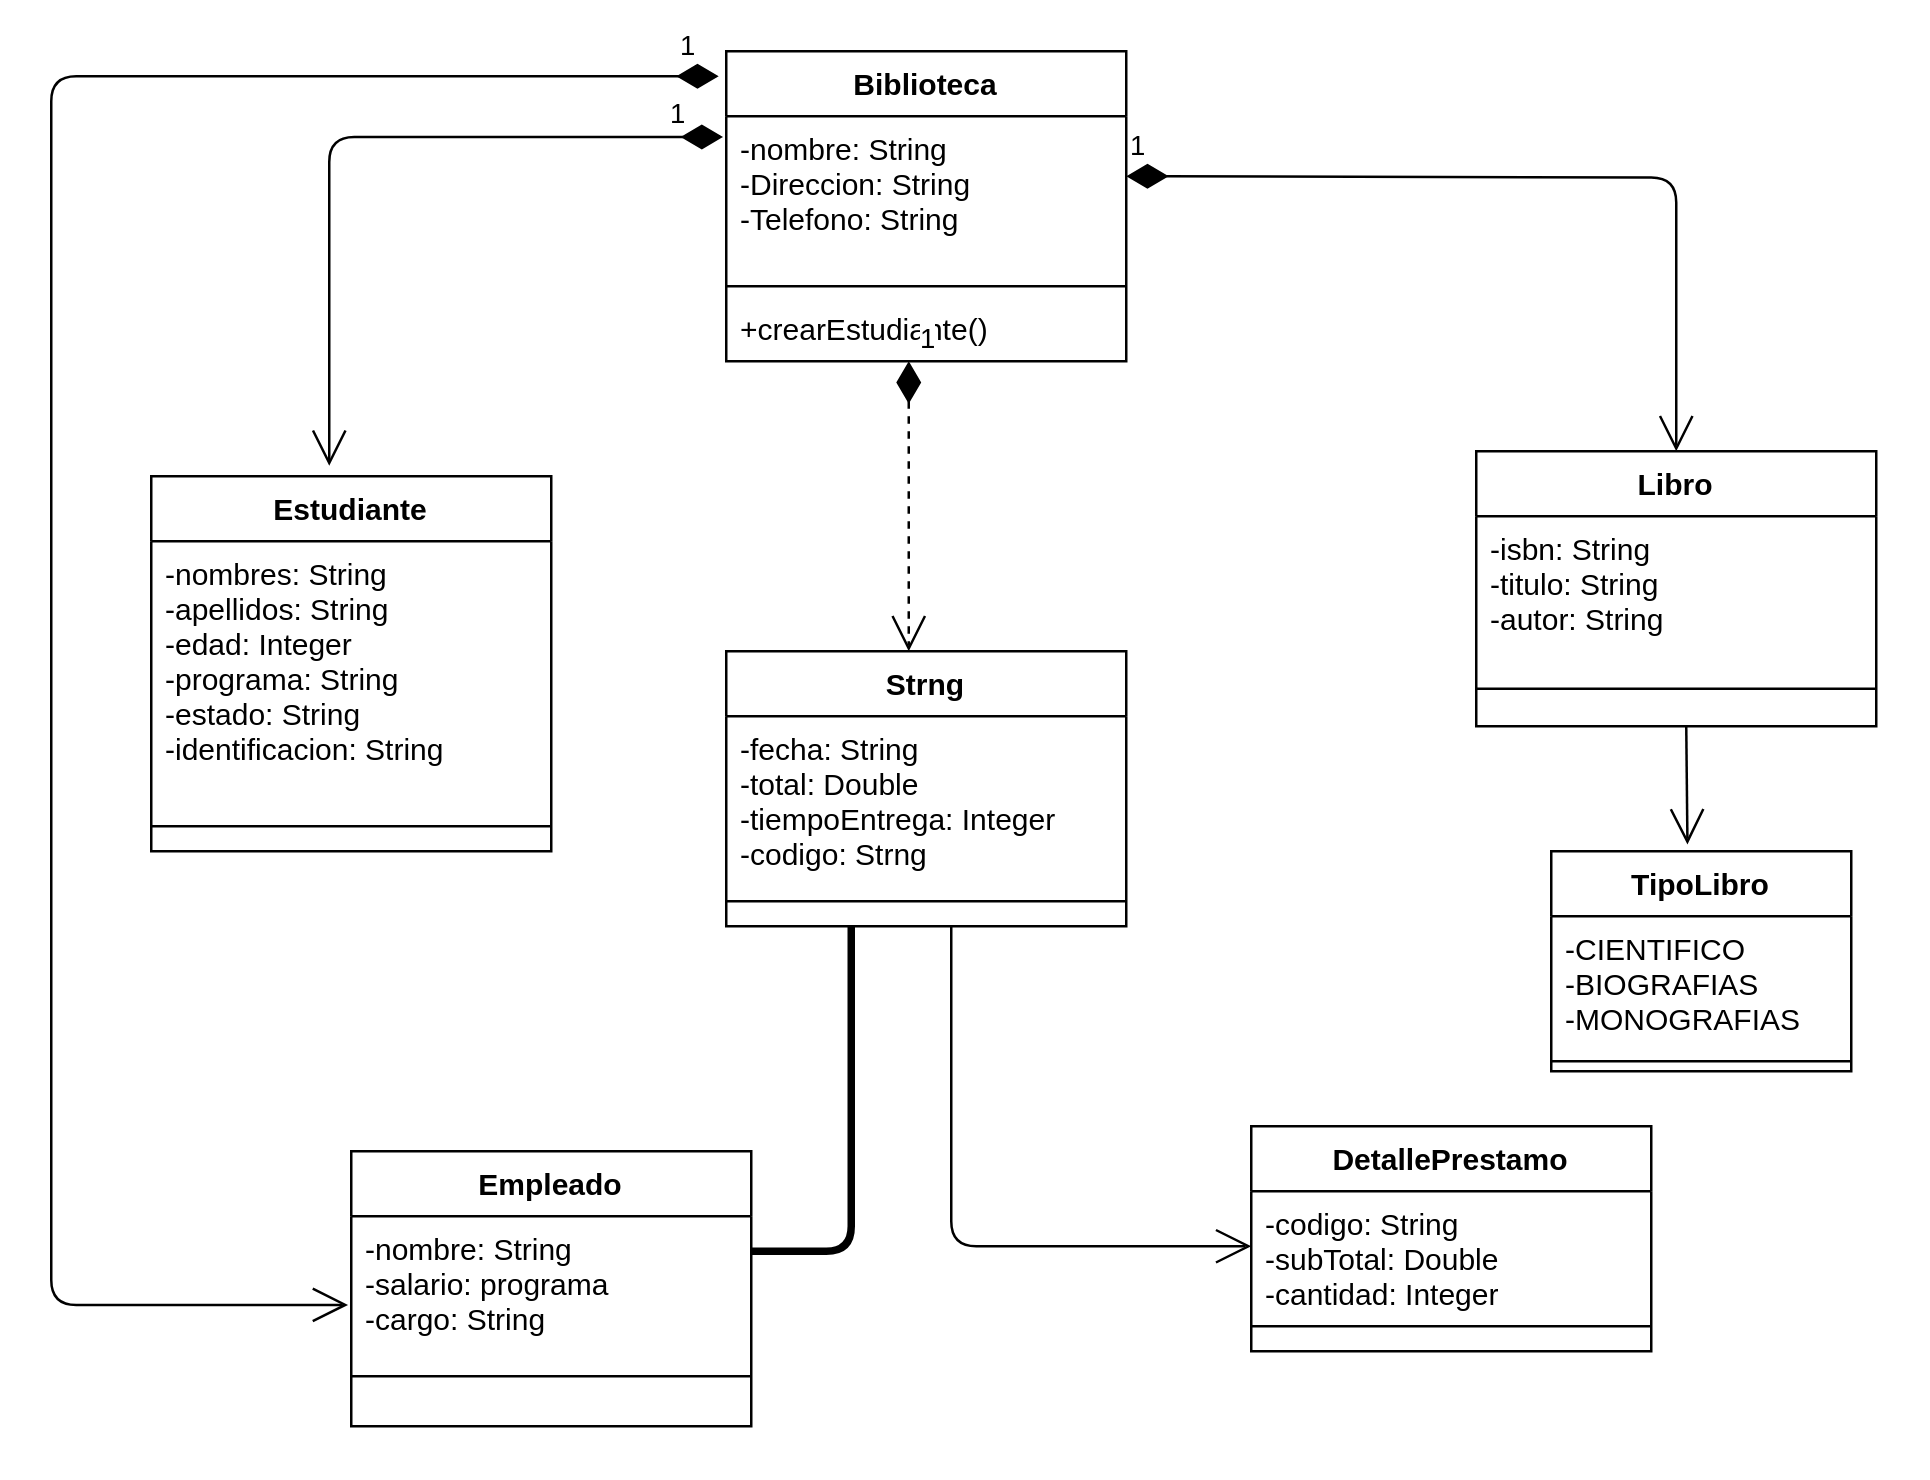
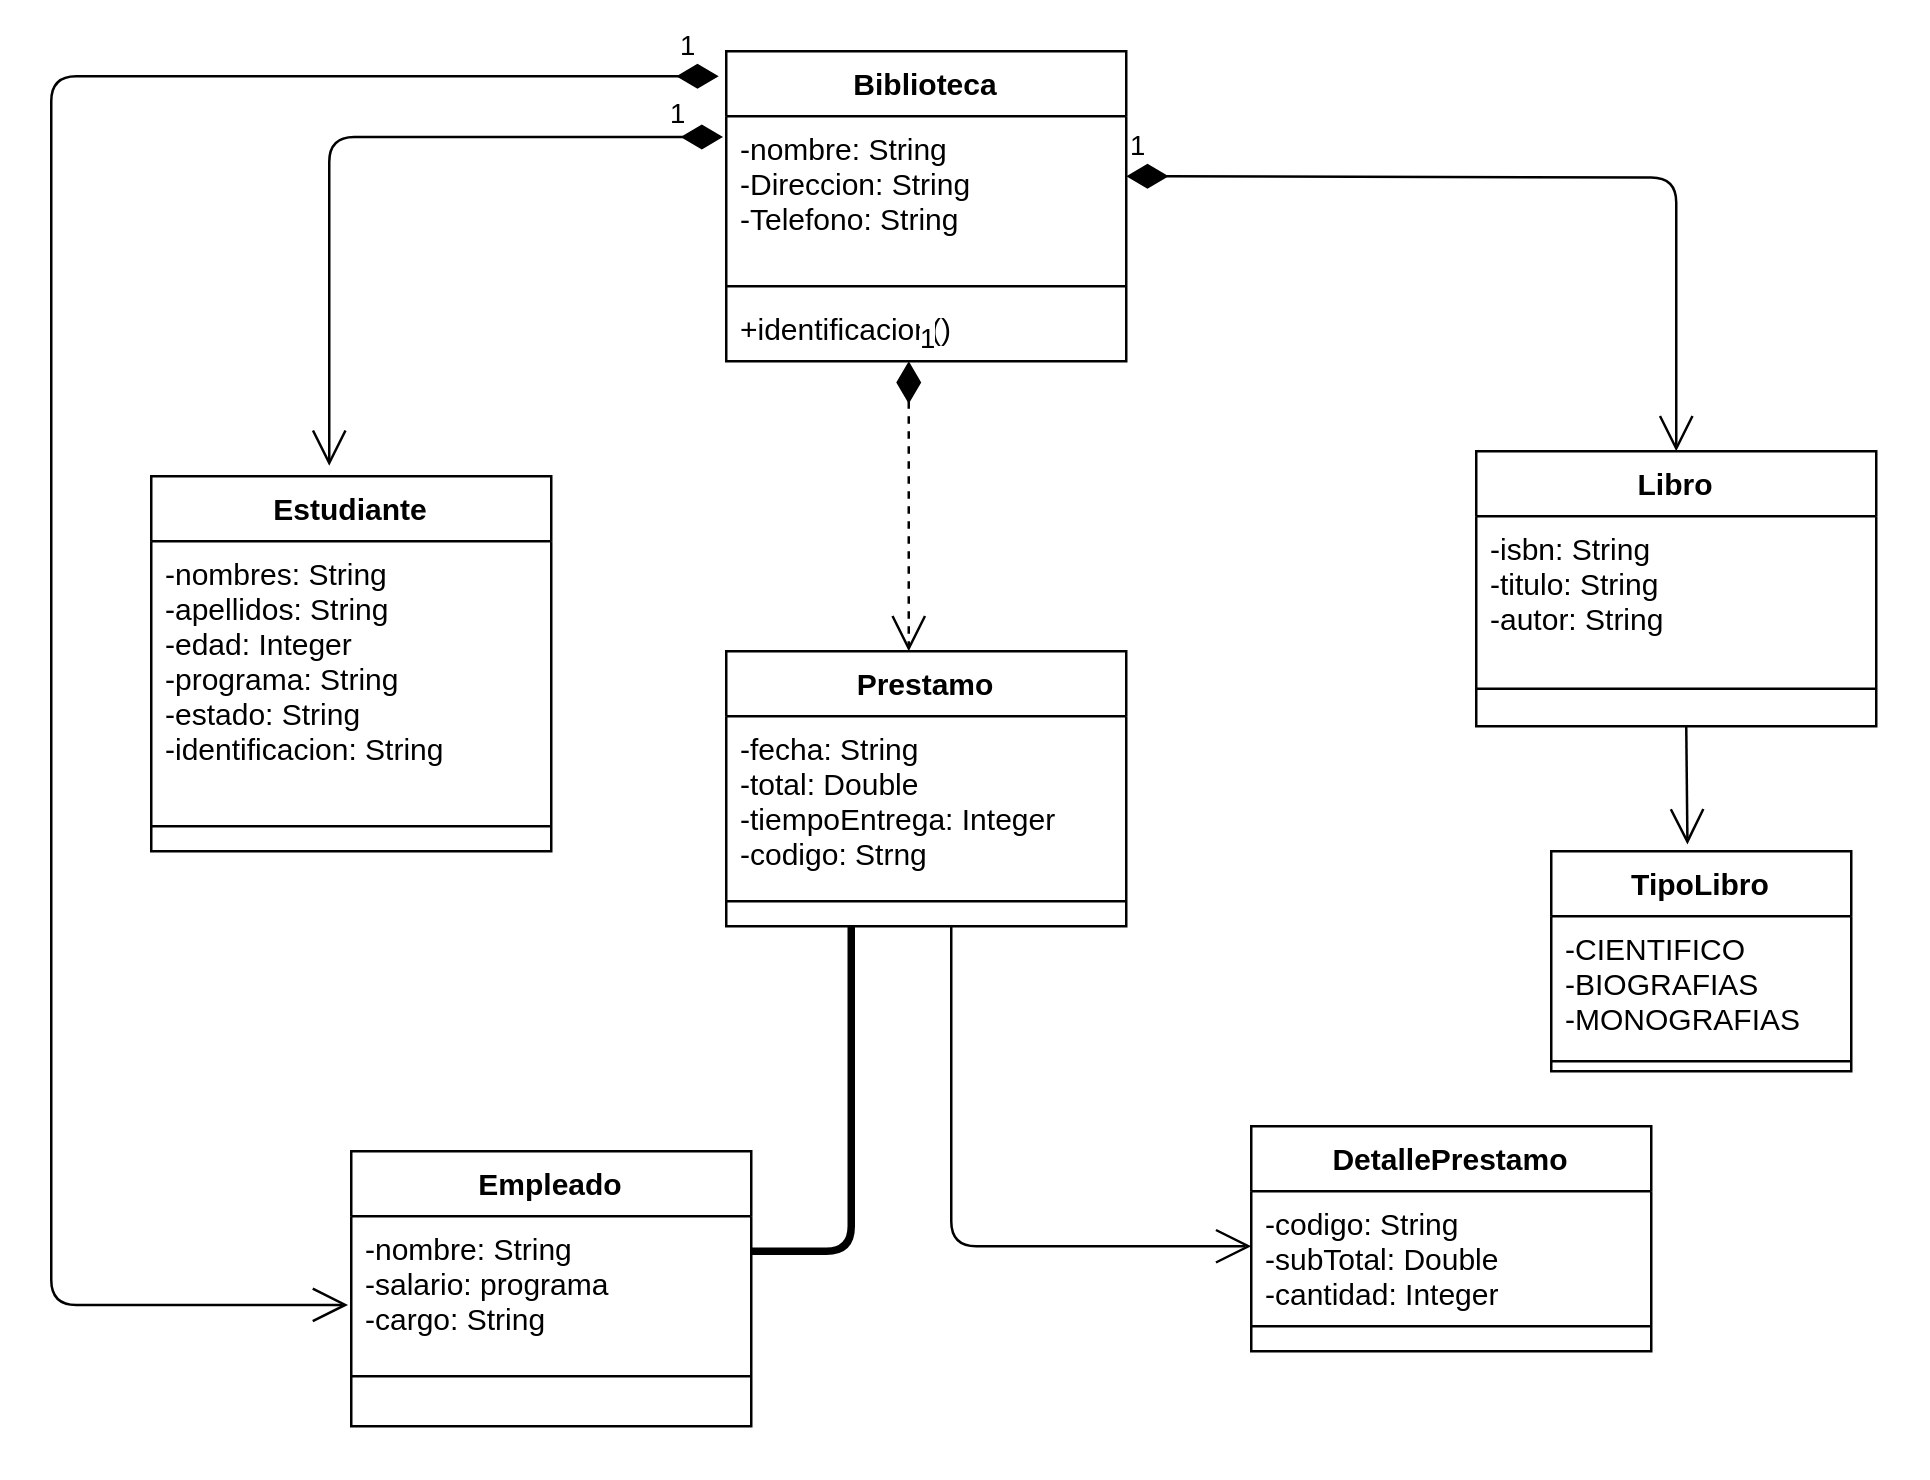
  <mxCell id="0" />
  <mxCell id="1" parent="0" />
  <mxCell id="2" value="Biblioteca" style="swimlane;fontStyle=1;align=center;verticalAlign=top;childLayout=stackLayout;horizontal=1;startSize=26;horizontalStack=0;resizeParent=1;resizeParentMax=0;resizeLast=0;collapsible=1;marginBottom=0;" parent="1" vertex="1"><mxGeometry x="290" y="20" width="160" height="124" as="geometry" /></mxCell>
  <mxCell id="3" value="-nombre: String&#10;-Direccion: String&#10;-Telefono: String" style="text;strokeColor=none;fillColor=none;align=left;verticalAlign=top;spacingLeft=4;spacingRight=4;overflow=hidden;rotatable=0;points=[[0,0.5],[1,0.5]];portConstraint=eastwest;" parent="2" vertex="1"><mxGeometry y="26" width="160" height="64" as="geometry" /></mxCell>
  <mxCell id="4" value="" style="line;strokeWidth=1;fillColor=none;align=left;verticalAlign=middle;spacingTop=-1;spacingLeft=3;spacingRight=3;rotatable=0;labelPosition=right;points=[];portConstraint=eastwest;strokeColor=inherit;" parent="2" vertex="1"><mxGeometry y="90" width="160" height="8" as="geometry" /></mxCell>
- <mxCell id="5" value="+crearEstudiante()" style="text;strokeColor=none;fillColor=none;align=left;verticalAlign=top;spacingLeft=4;spacingRight=4;overflow=hidden;rotatable=0;points=[[0,0.5],[1,0.5]];portConstraint=eastwest;" parent="2" vertex="1"><mxGeometry y="98" width="160" height="26" as="geometry" /></mxCell>
- <mxCell id="6" value="Strng" style="swimlane;fontStyle=1;align=center;verticalAlign=top;childLayout=stackLayout;horizontal=1;startSize=26;horizontalStack=0;resizeParent=1;resizeParentMax=0;resizeLast=0;collapsible=1;marginBottom=0;" parent="1" vertex="1"><mxGeometry x="290" y="260" width="160" height="110" as="geometry" /></mxCell>
+ <mxCell id="5" value="+identificacion()" style="text;strokeColor=none;fillColor=none;align=left;verticalAlign=top;spacingLeft=4;spacingRight=4;overflow=hidden;rotatable=0;points=[[0,0.5],[1,0.5]];portConstraint=eastwest;" parent="2" vertex="1"><mxGeometry y="98" width="160" height="26" as="geometry" /></mxCell>
+ <mxCell id="6" value="Prestamo" style="swimlane;fontStyle=1;align=center;verticalAlign=top;childLayout=stackLayout;horizontal=1;startSize=26;horizontalStack=0;resizeParent=1;resizeParentMax=0;resizeLast=0;collapsible=1;marginBottom=0;" parent="1" vertex="1"><mxGeometry x="290" y="260" width="160" height="110" as="geometry" /></mxCell>
  <mxCell id="7" value="-fecha: String&#10;-total: Double&#10;-tiempoEntrega: Integer&#10;-codigo: Strng" style="text;strokeColor=none;fillColor=none;align=left;verticalAlign=top;spacingLeft=4;spacingRight=4;overflow=hidden;rotatable=0;points=[[0,0.5],[1,0.5]];portConstraint=eastwest;" parent="6" vertex="1"><mxGeometry y="26" width="160" height="64" as="geometry" /></mxCell>
  <mxCell id="8" value="" style="line;strokeWidth=1;fillColor=none;align=left;verticalAlign=middle;spacingTop=-1;spacingLeft=3;spacingRight=3;rotatable=0;labelPosition=right;points=[];portConstraint=eastwest;strokeColor=inherit;" parent="6" vertex="1"><mxGeometry y="90" width="160" height="20" as="geometry" /></mxCell>
  <mxCell id="9" value="Estudiante" style="swimlane;fontStyle=1;align=center;verticalAlign=top;childLayout=stackLayout;horizontal=1;startSize=26;horizontalStack=0;resizeParent=1;resizeParentMax=0;resizeLast=0;collapsible=1;marginBottom=0;" parent="1" vertex="1"><mxGeometry x="60" y="190" width="160" height="150" as="geometry" /></mxCell>
  <mxCell id="10" value="-nombres: String&#10;-apellidos: String&#10;-edad: Integer&#10;-programa: String&#10;-estado: String&#10;-identificacion: String&#10;" style="text;strokeColor=none;fillColor=none;align=left;verticalAlign=top;spacingLeft=4;spacingRight=4;overflow=hidden;rotatable=0;points=[[0,0.5],[1,0.5]];portConstraint=eastwest;" parent="9" vertex="1"><mxGeometry y="26" width="160" height="104" as="geometry" /></mxCell>
  <mxCell id="11" value="" style="line;strokeWidth=1;fillColor=none;align=left;verticalAlign=middle;spacingTop=-1;spacingLeft=3;spacingRight=3;rotatable=0;labelPosition=right;points=[];portConstraint=eastwest;strokeColor=inherit;" parent="9" vertex="1"><mxGeometry y="130" width="160" height="20" as="geometry" /></mxCell>
  <mxCell id="12" value="Empleado" style="swimlane;fontStyle=1;align=center;verticalAlign=top;childLayout=stackLayout;horizontal=1;startSize=26;horizontalStack=0;resizeParent=1;resizeParentMax=0;resizeLast=0;collapsible=1;marginBottom=0;" parent="1" vertex="1"><mxGeometry x="140" y="460" width="160" height="110" as="geometry" /></mxCell>
  <mxCell id="13" value="-nombre: String&#10;-salario: programa&#10;-cargo: String&#10;" style="text;strokeColor=none;fillColor=none;align=left;verticalAlign=top;spacingLeft=4;spacingRight=4;overflow=hidden;rotatable=0;points=[[0,0.5],[1,0.5]];portConstraint=eastwest;" parent="12" vertex="1"><mxGeometry y="26" width="160" height="44" as="geometry" /></mxCell>
  <mxCell id="14" value="" style="line;strokeWidth=1;fillColor=none;align=left;verticalAlign=middle;spacingTop=-1;spacingLeft=3;spacingRight=3;rotatable=0;labelPosition=right;points=[];portConstraint=eastwest;strokeColor=inherit;" parent="12" vertex="1"><mxGeometry y="70" width="160" height="40" as="geometry" /></mxCell>
  <mxCell id="15" value="DetallePrestamo" style="swimlane;fontStyle=1;align=center;verticalAlign=top;childLayout=stackLayout;horizontal=1;startSize=26;horizontalStack=0;resizeParent=1;resizeParentMax=0;resizeLast=0;collapsible=1;marginBottom=0;" parent="1" vertex="1"><mxGeometry x="500" y="450" width="160" height="90" as="geometry" /></mxCell>
  <mxCell id="16" value="-codigo: String&#10;-subTotal: Double&#10;-cantidad: Integer" style="text;strokeColor=none;fillColor=none;align=left;verticalAlign=top;spacingLeft=4;spacingRight=4;overflow=hidden;rotatable=0;points=[[0,0.5],[1,0.5]];portConstraint=eastwest;" parent="15" vertex="1"><mxGeometry y="26" width="160" height="44" as="geometry" /></mxCell>
  <mxCell id="17" value="" style="line;strokeWidth=1;fillColor=none;align=left;verticalAlign=middle;spacingTop=-1;spacingLeft=3;spacingRight=3;rotatable=0;labelPosition=right;points=[];portConstraint=eastwest;strokeColor=inherit;" parent="15" vertex="1"><mxGeometry y="70" width="160" height="20" as="geometry" /></mxCell>
  <mxCell id="18" value="Libro" style="swimlane;fontStyle=1;align=center;verticalAlign=top;childLayout=stackLayout;horizontal=1;startSize=26;horizontalStack=0;resizeParent=1;resizeParentMax=0;resizeLast=0;collapsible=1;marginBottom=0;" parent="1" vertex="1"><mxGeometry x="590" y="180" width="160" height="110" as="geometry" /></mxCell>
  <mxCell id="19" value="-isbn: String &#10;-titulo: String&#10;-autor: String" style="text;strokeColor=none;fillColor=none;align=left;verticalAlign=top;spacingLeft=4;spacingRight=4;overflow=hidden;rotatable=0;points=[[0,0.5],[1,0.5]];portConstraint=eastwest;" parent="18" vertex="1"><mxGeometry y="26" width="160" height="54" as="geometry" /></mxCell>
  <mxCell id="20" value="" style="line;strokeWidth=1;fillColor=none;align=left;verticalAlign=middle;spacingTop=-1;spacingLeft=3;spacingRight=3;rotatable=0;labelPosition=right;points=[];portConstraint=eastwest;strokeColor=inherit;" parent="18" vertex="1"><mxGeometry y="80" width="160" height="30" as="geometry" /></mxCell>
  <mxCell id="21" value="1" style="endArrow=open;html=1;endSize=12;startArrow=diamondThin;startSize=14;startFill=1;edgeStyle=orthogonalEdgeStyle;align=left;verticalAlign=bottom;dashed=1;" parent="1" source="5" target="6" edge="1"><mxGeometry x="-1" y="3" relative="1" as="geometry"><mxPoint x="380" y="160" as="sourcePoint" /><mxPoint x="350" y="250" as="targetPoint" /><Array as="points"><mxPoint x="363" y="220" /><mxPoint x="363" y="220" /></Array></mxGeometry></mxCell>
  <mxCell id="22" value="1" style="endArrow=open;html=1;endSize=12;startArrow=diamondThin;startSize=14;startFill=1;edgeStyle=orthogonalEdgeStyle;align=left;verticalAlign=bottom;entryX=0.5;entryY=0;entryDx=0;entryDy=0;" parent="1" target="18" edge="1"><mxGeometry x="-1" y="3" relative="1" as="geometry"><mxPoint x="450" y="70" as="sourcePoint" /><mxPoint x="610" y="70" as="targetPoint" /></mxGeometry></mxCell>
  <mxCell id="23" value="1" style="endArrow=open;html=1;endSize=12;startArrow=diamondThin;startSize=14;startFill=1;edgeStyle=orthogonalEdgeStyle;align=left;verticalAlign=bottom;entryX=0.445;entryY=-0.028;entryDx=0;entryDy=0;entryPerimeter=0;exitX=-0.008;exitY=0.129;exitDx=0;exitDy=0;exitPerimeter=0;" parent="1" source="3" target="9" edge="1"><mxGeometry x="-0.843" y="1" relative="1" as="geometry"><mxPoint x="100" y="60" as="sourcePoint" /><mxPoint x="260" y="60" as="targetPoint" /><mxPoint y="-1" as="offset" /></mxGeometry></mxCell>
  <mxCell id="24" value="1" style="endArrow=open;html=1;endSize=12;startArrow=diamondThin;startSize=14;startFill=1;edgeStyle=orthogonalEdgeStyle;align=left;verticalAlign=bottom;entryX=-0.008;entryY=0.806;entryDx=0;entryDy=0;entryPerimeter=0;" parent="1" target="13" edge="1"><mxGeometry x="-1" y="3" relative="1" as="geometry"><mxPoint x="270" y="30" as="sourcePoint" /><mxPoint x="190" y="20" as="targetPoint" /><Array as="points"><mxPoint x="286" y="30" /><mxPoint x="20" y="30" /><mxPoint x="20" y="522" /></Array></mxGeometry></mxCell>
  <mxCell id="25" value="" style="endArrow=none;startArrow=none;endFill=0;startFill=0;endSize=8;html=1;verticalAlign=bottom;labelBackgroundColor=none;strokeWidth=3;" parent="1" edge="1"><mxGeometry width="160" relative="1" as="geometry"><mxPoint x="300" y="500" as="sourcePoint" /><mxPoint x="340" y="370" as="targetPoint" /><Array as="points"><mxPoint x="340" y="500" /></Array></mxGeometry></mxCell>
  <mxCell id="26" value="" style="endArrow=open;endFill=1;endSize=12;html=1;entryX=0;entryY=0.5;entryDx=0;entryDy=0;" parent="1" target="16" edge="1"><mxGeometry width="160" relative="1" as="geometry"><mxPoint x="380" y="370" as="sourcePoint" /><mxPoint x="540" y="370" as="targetPoint" /><Array as="points"><mxPoint x="380" y="498" /></Array></mxGeometry></mxCell>
  <mxCell id="27" value="TipoLibro" style="swimlane;fontStyle=1;align=center;verticalAlign=top;childLayout=stackLayout;horizontal=1;startSize=26;horizontalStack=0;resizeParent=1;resizeParentMax=0;resizeLast=0;collapsible=1;marginBottom=0;" parent="1" vertex="1"><mxGeometry x="620" y="340" width="120" height="88" as="geometry"><mxRectangle x="620" y="490" width="100" height="30" as="alternateBounds" /></mxGeometry></mxCell>
  <mxCell id="28" value="-CIENTIFICO&#10;-BIOGRAFIAS&#10;-MONOGRAFIAS" style="text;strokeColor=none;fillColor=none;align=left;verticalAlign=top;spacingLeft=4;spacingRight=4;overflow=hidden;rotatable=0;points=[[0,0.5],[1,0.5]];portConstraint=eastwest;" parent="27" vertex="1"><mxGeometry y="26" width="120" height="54" as="geometry" /></mxCell>
  <mxCell id="29" value="" style="line;strokeWidth=1;fillColor=none;align=left;verticalAlign=middle;spacingTop=-1;spacingLeft=3;spacingRight=3;rotatable=0;labelPosition=right;points=[];portConstraint=eastwest;strokeColor=inherit;" parent="27" vertex="1"><mxGeometry y="80" width="120" height="8" as="geometry" /></mxCell>
  <mxCell id="30" value="" style="endArrow=open;endFill=1;endSize=12;html=1;entryX=0.454;entryY=-0.031;entryDx=0;entryDy=0;entryPerimeter=0;" parent="1" target="27" edge="1"><mxGeometry width="160" relative="1" as="geometry"><mxPoint x="674" y="290" as="sourcePoint" /><mxPoint x="830" y="290" as="targetPoint" /></mxGeometry></mxCell>
